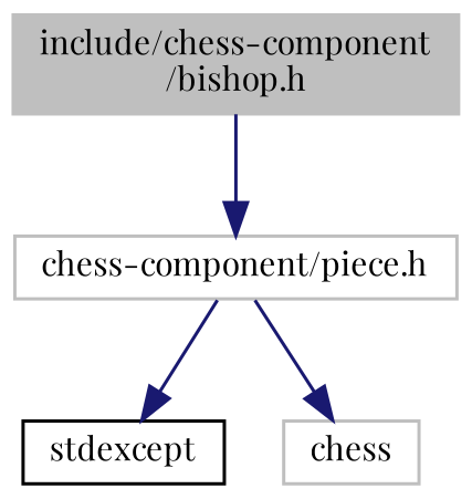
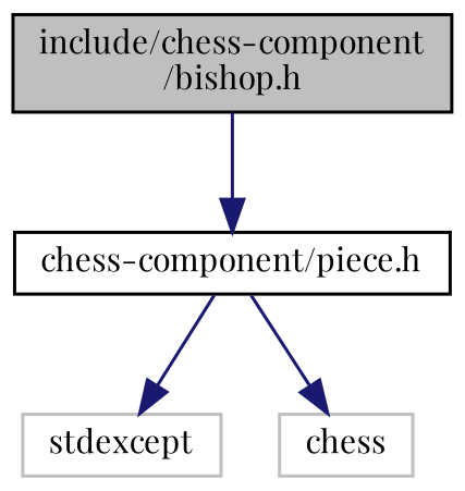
  digraph {
    fontname="Playfair Display"
    node [color=black fillcolor=white fontname="Playfair Display" fontsize=10 shape=record style=filled]
    edge [color=midnightblue fontname="Playfair Display" fontsize=10 labelfontname=Helvetica labelfontsize=10 style=solid]
-   n1 [color=grey75 fillcolor=grey75 fontcolor=black height=0.2 label="include/chess-component\l/bishop.h" width=0.4]
-   n2 [color=grey75 height=0.2 label="chess-component/piece.h" width=0.4]
-   n3 [height=0.2 label=stdexcept width=0.4]
+   n1 [fillcolor=grey75 fontcolor=black height=0.2 label="include/chess-component\l/bishop.h" width=0.4]
+   n2 [height=0.2 label="chess-component/piece.h" width=0.4]
+   n3 [color=grey75 height=0.2 label=stdexcept width=0.4]
    n4 [color=grey75 height=0.2 label=chess width=0.4]
    n1 -> n2
    n2 -> n3
    n2 -> n4
  }
